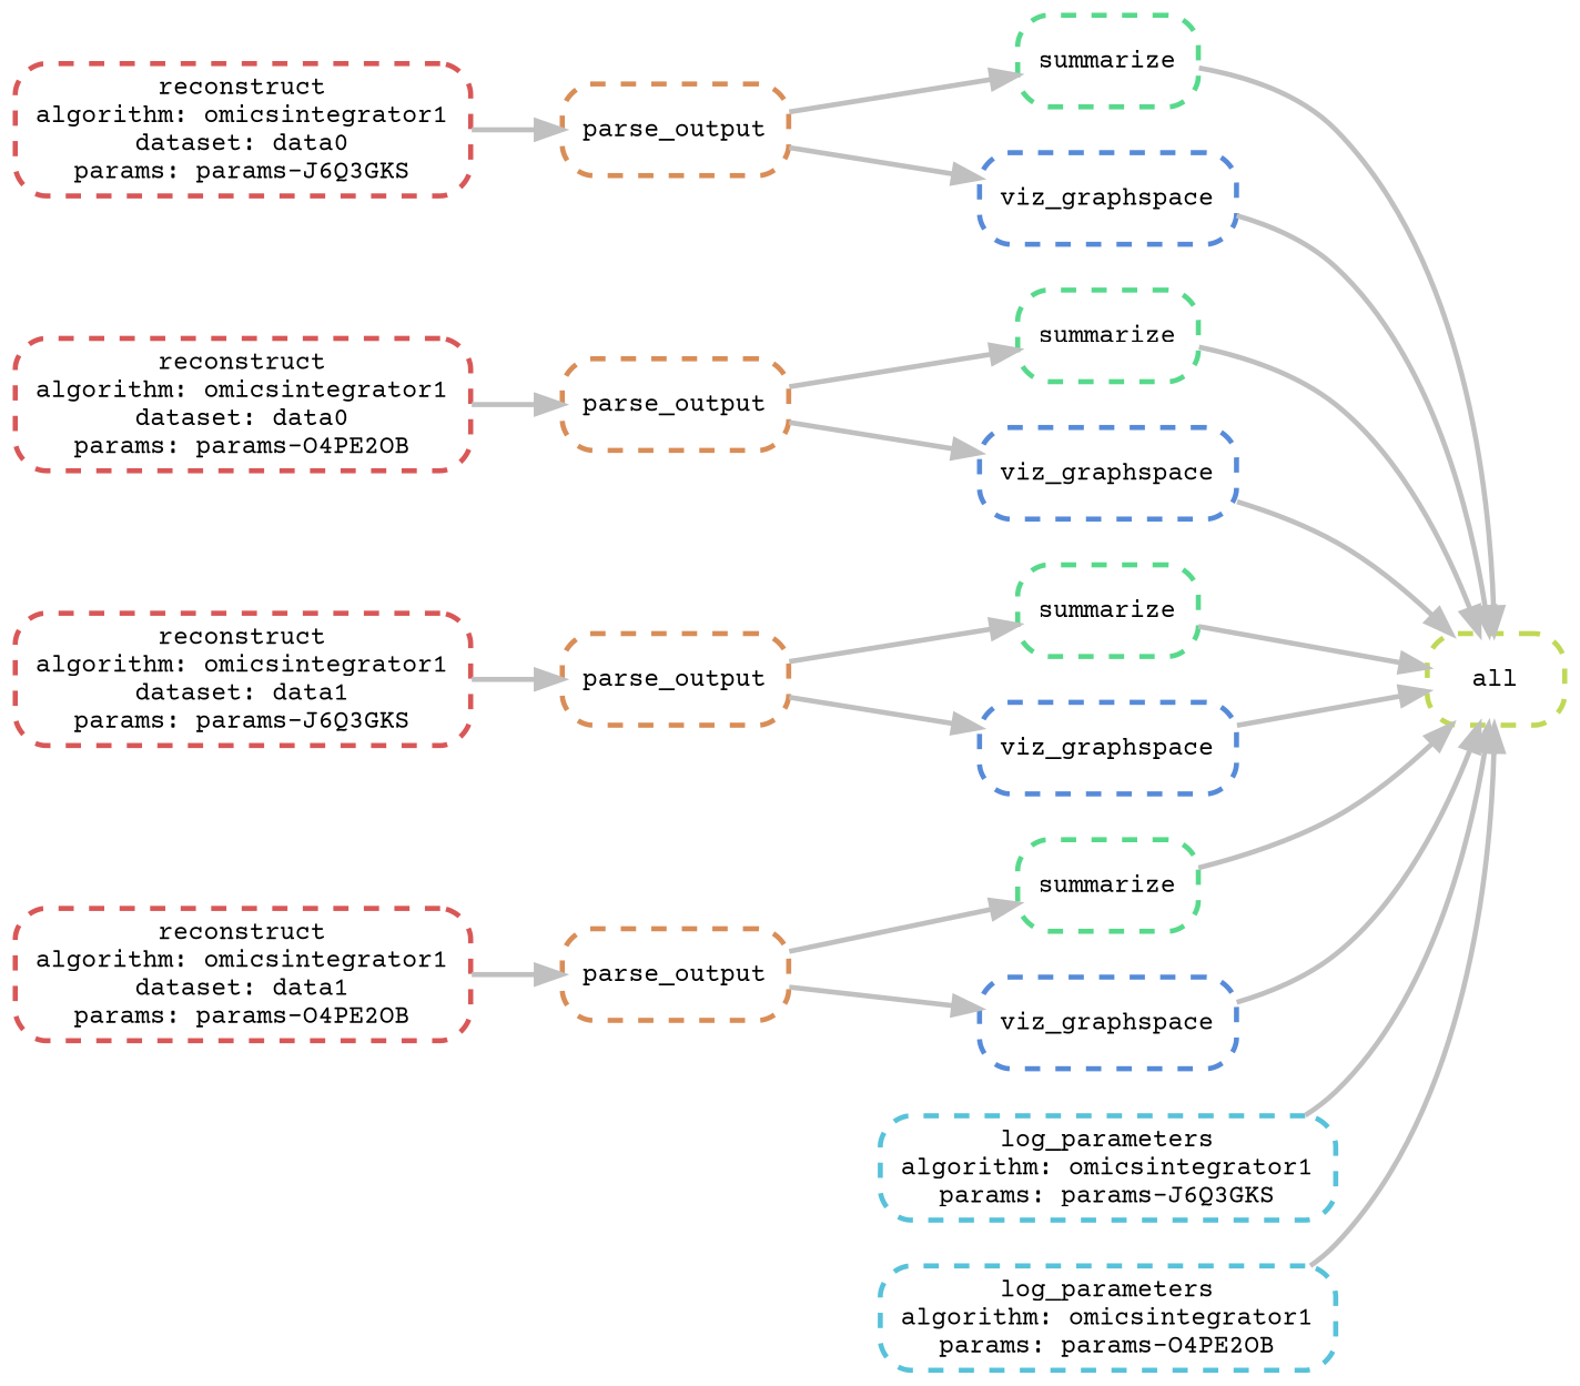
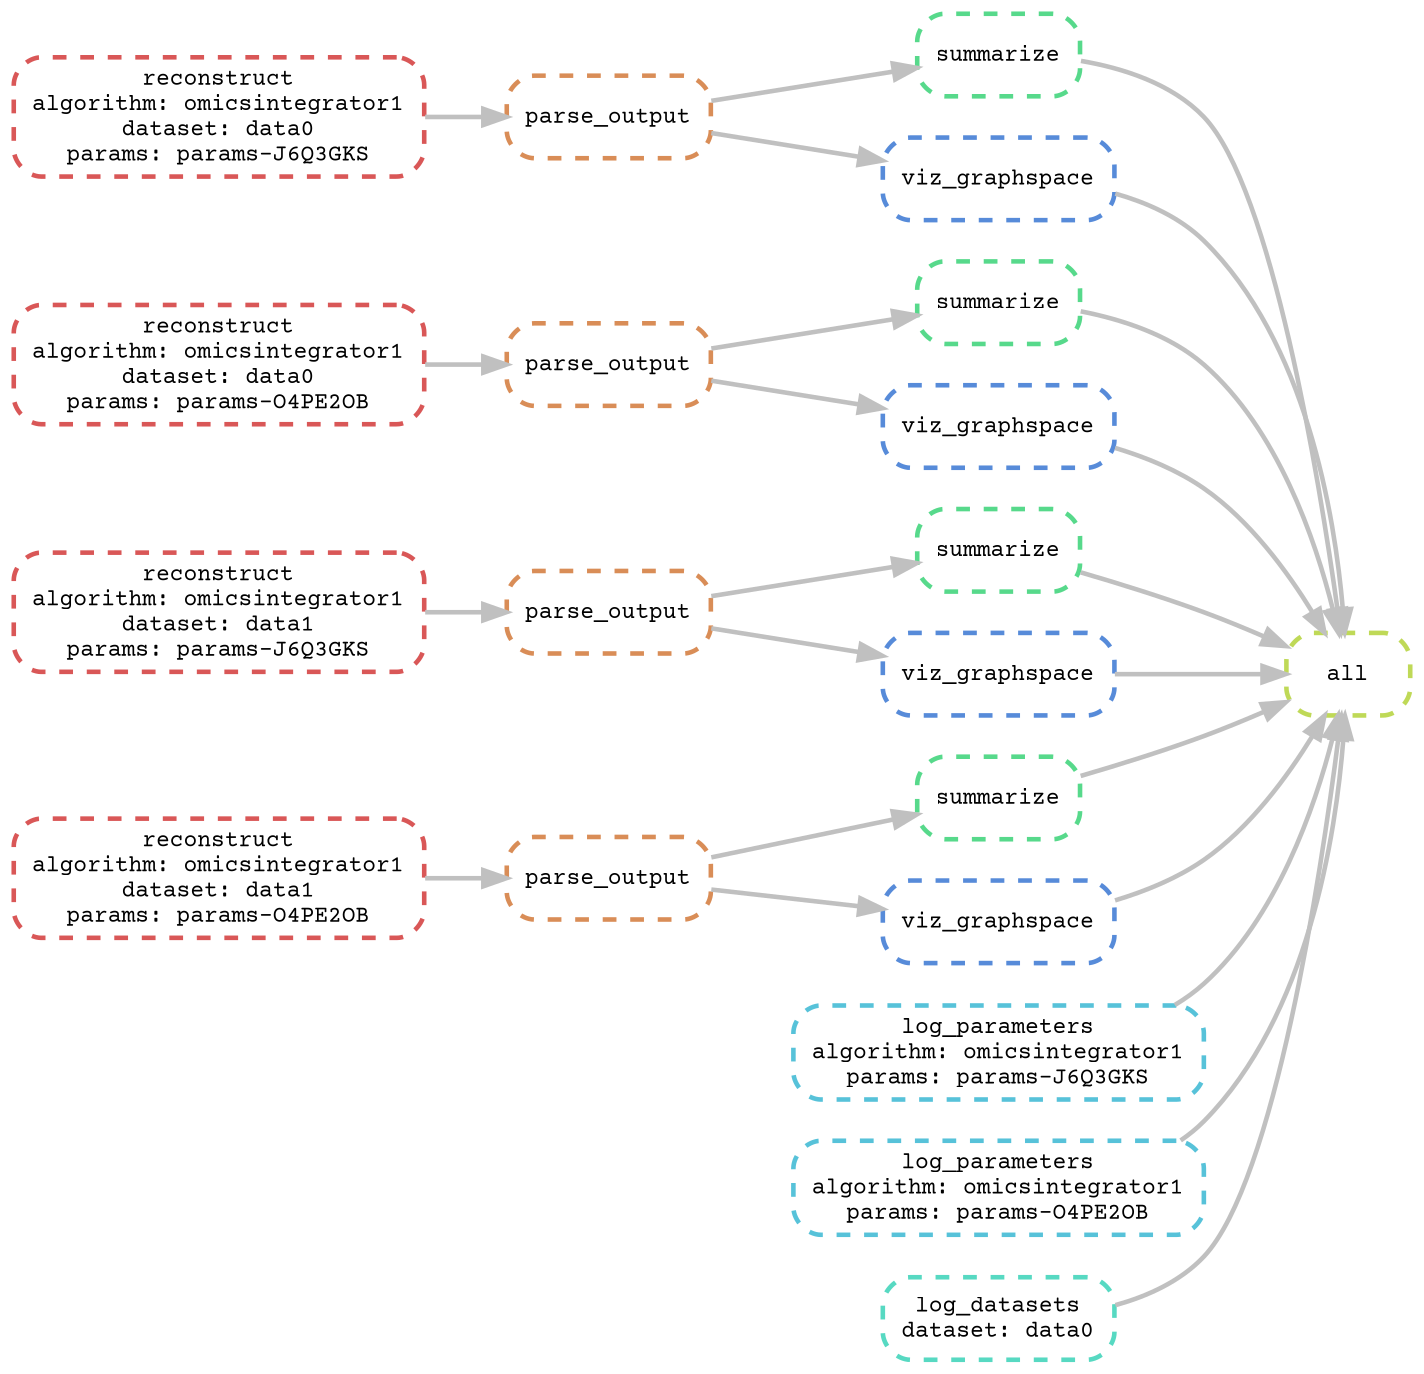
  digraph {
    bgcolor=white
    fontname="Courier Prime"
    rankdir=LR
    node [color="0.40 0.6 0.85" fontname="Courier Prime" fontsize=10 penwidth=2 shape=box style="rounded,dashed"]
    edge [color=grey fontname="Courier Prime" penwidth=2]
    n1 [color="0.20 0.6 0.85" label=all]
    n2 [label=summarize]
    n3 [color="0.07 0.6 0.85" label=parse_output]
    n4 [color="0.60 0.6 0.85" label=viz_graphspace]
    n5 [label=summarize]
    n6 [color="0.07 0.6 0.85" label=parse_output]
    n7 [color="0.60 0.6 0.85" label=viz_graphspace]
    n8 [label=summarize]
    n9 [color="0.07 0.6 0.85" label=parse_output]
    n10 [color="0.60 0.6 0.85" label=viz_graphspace]
    n11 [label=summarize]
    n12 [color="0.07 0.6 0.85" label=parse_output]
    n13 [color="0.60 0.6 0.85" label=viz_graphspace]
    n14 [color="0.53 0.6 0.85" label="log_parameters\nalgorithm: omicsintegrator1\nparams: params-J6Q3GKS"]
    n15 [color="0.53 0.6 0.85" label="log_parameters\nalgorithm: omicsintegrator1\nparams: params-O4PE2OB"]
+   n16 [color="0.47 0.6 0.85" label="log_datasets\ndataset: data0"]
    n17 [color="0.00 0.6 0.85" label="reconstruct\nalgorithm: omicsintegrator1\ndataset: data0\nparams: params-J6Q3GKS"]
    n18 [color="0.00 0.6 0.85" label="reconstruct\nalgorithm: omicsintegrator1\ndataset: data0\nparams: params-O4PE2OB"]
    n19 [color="0.00 0.6 0.85" label="reconstruct\nalgorithm: omicsintegrator1\ndataset: data1\nparams: params-J6Q3GKS"]
    n20 [color="0.00 0.6 0.85" label="reconstruct\nalgorithm: omicsintegrator1\ndataset: data1\nparams: params-O4PE2OB"]
    n2 -> n1
    n3 -> n2
    n3 -> n4
    n4 -> n1
    n5 -> n1
    n6 -> n5
    n6 -> n7
    n7 -> n1
    n8 -> n1
    n9 -> n8
    n9 -> n10
    n10 -> n1
    n11 -> n1
    n12 -> n11
    n12 -> n13
    n13 -> n1
    n14 -> n1
    n15 -> n1
+   n16 -> n1
    n17 -> n3
    n18 -> n6
    n19 -> n9
    n20 -> n12
  }
